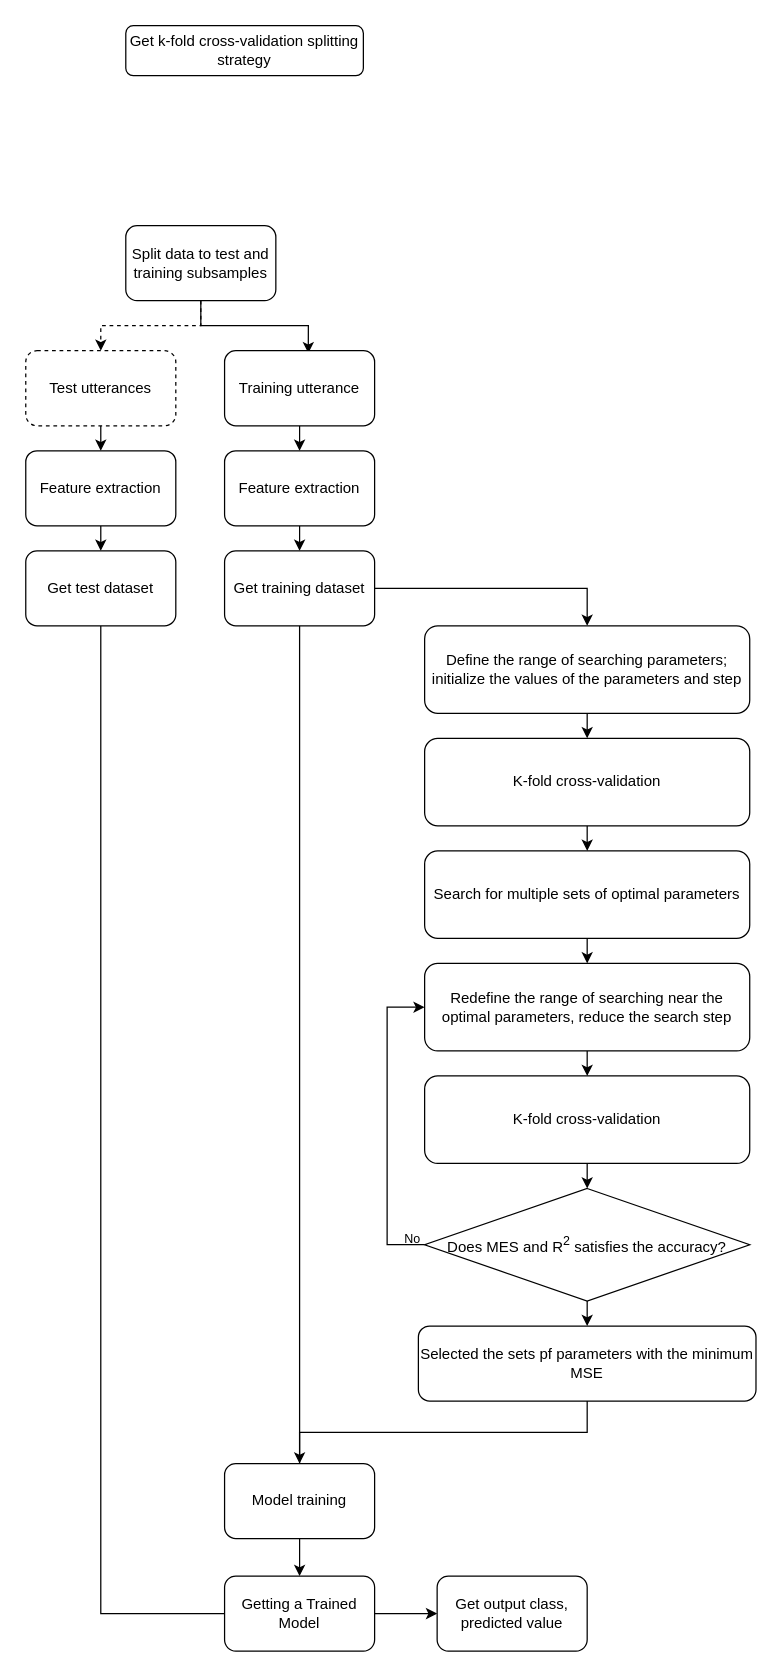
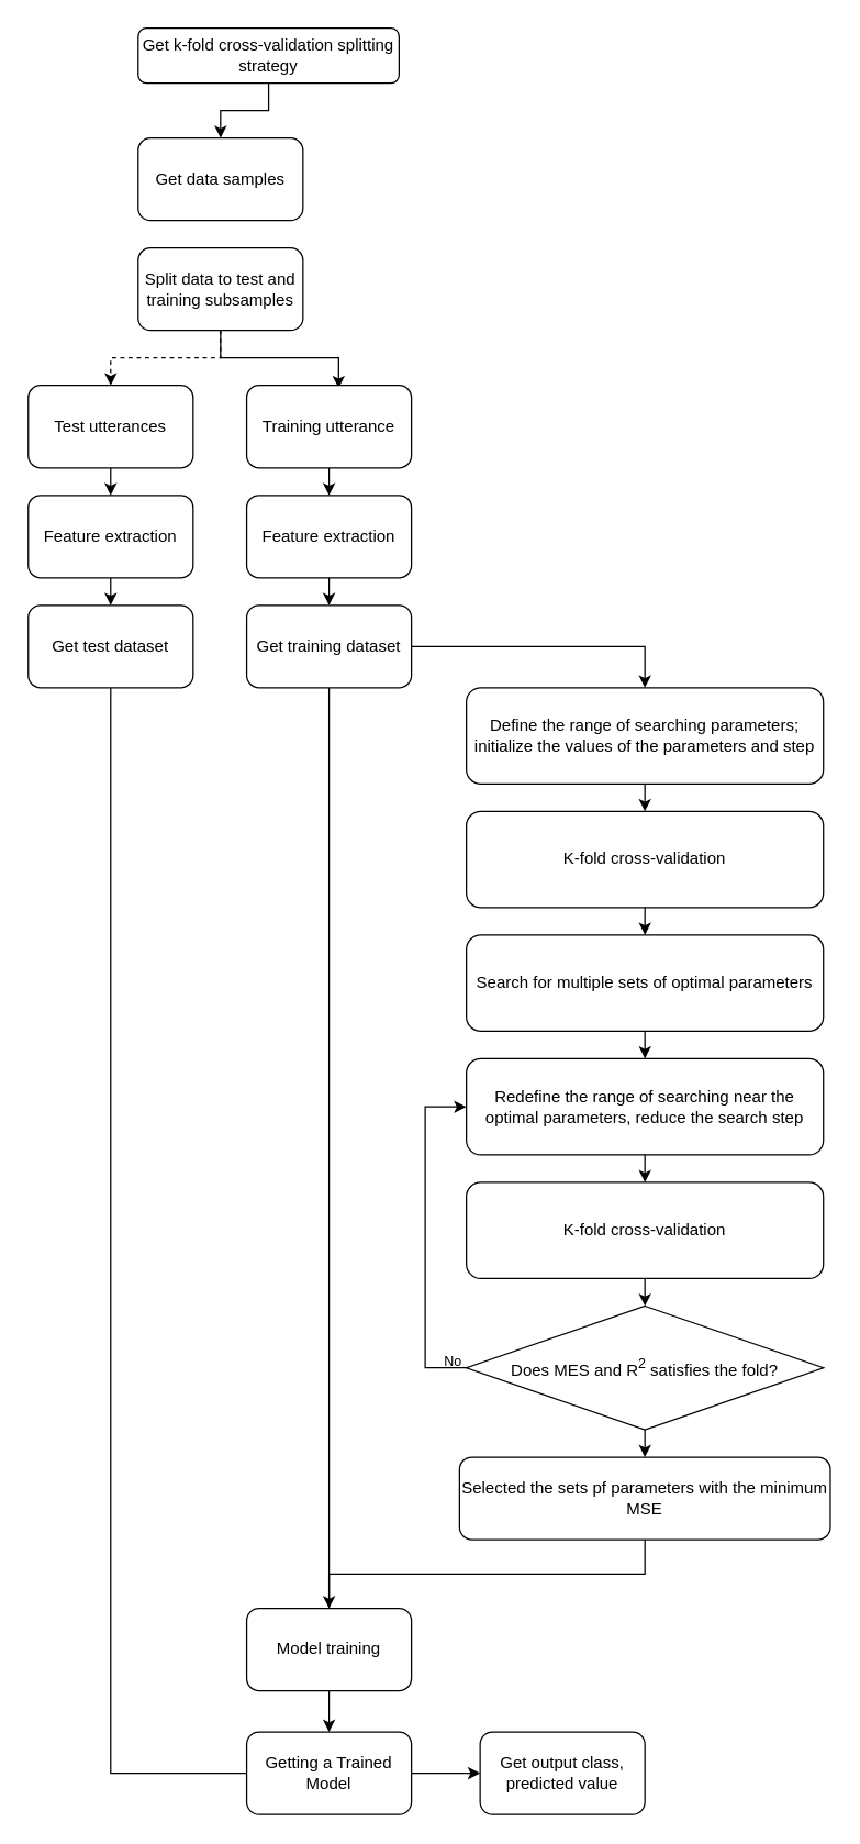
  <mxCell id="0" />
  <mxCell id="1" parent="0" />
+ <mxCell id="2" style="edgeStyle=orthogonalEdgeStyle;rounded=0;orthogonalLoop=1;jettySize=auto;html=1;exitX=0.5;exitY=1;exitDx=0;exitDy=0;entryX=0.5;entryY=0;entryDx=0;entryDy=0;" parent="1" source="3" target="4" edge="1"><mxGeometry relative="1" as="geometry" /></mxCell>
  <mxCell id="3" value="Get k-fold cross-validation splitting strategy" style="rounded=1;whiteSpace=wrap;html=1;" parent="1" vertex="1"><mxGeometry x="100" y="20" width="190" height="40" as="geometry" /></mxCell>
+ <mxCell id="4" value="Get data samples" style="rounded=1;whiteSpace=wrap;html=1;" parent="1" vertex="1"><mxGeometry x="100" y="100" width="120" height="60" as="geometry" /></mxCell>
  <mxCell id="5" style="edgeStyle=orthogonalEdgeStyle;rounded=0;orthogonalLoop=1;jettySize=auto;html=1;exitX=0.5;exitY=1;exitDx=0;exitDy=0;entryX=0.5;entryY=0;entryDx=0;entryDy=0;dashed=1;" parent="1" source="7" target="9" edge="1"><mxGeometry relative="1" as="geometry" /></mxCell>
  <mxCell id="6" style="edgeStyle=orthogonalEdgeStyle;rounded=0;orthogonalLoop=1;jettySize=auto;html=1;exitX=0.5;exitY=1;exitDx=0;exitDy=0;entryX=0.558;entryY=0.033;entryDx=0;entryDy=0;entryPerimeter=0;" parent="1" source="7" target="11" edge="1"><mxGeometry relative="1" as="geometry" /></mxCell>
  <mxCell id="7" value="Split data to test and training subsamples" style="rounded=1;whiteSpace=wrap;html=1;" parent="1" vertex="1"><mxGeometry x="100" y="180" width="120" height="60" as="geometry" /></mxCell>
  <mxCell id="8" style="edgeStyle=orthogonalEdgeStyle;rounded=0;orthogonalLoop=1;jettySize=auto;html=1;exitX=0.5;exitY=1;exitDx=0;exitDy=0;entryX=0.5;entryY=0;entryDx=0;entryDy=0;" parent="1" source="9" target="13" edge="1"><mxGeometry relative="1" as="geometry" /></mxCell>
- <mxCell id="9" value="Test utterances" style="rounded=1;whiteSpace=wrap;html=1;dashed=1;" parent="1" vertex="1"><mxGeometry x="20" y="280" width="120" height="60" as="geometry" /></mxCell>
+ <mxCell id="9" value="Test utterances" style="rounded=1;whiteSpace=wrap;html=1;" parent="1" vertex="1"><mxGeometry x="20" y="280" width="120" height="60" as="geometry" /></mxCell>
  <mxCell id="10" style="edgeStyle=orthogonalEdgeStyle;rounded=0;orthogonalLoop=1;jettySize=auto;html=1;exitX=0.5;exitY=1;exitDx=0;exitDy=0;entryX=0.5;entryY=0;entryDx=0;entryDy=0;" parent="1" source="11" target="15" edge="1"><mxGeometry relative="1" as="geometry" /></mxCell>
  <mxCell id="11" value="Training utterance" style="rounded=1;whiteSpace=wrap;html=1;" parent="1" vertex="1"><mxGeometry x="179" y="280" width="120" height="60" as="geometry" /></mxCell>
  <mxCell id="12" style="edgeStyle=orthogonalEdgeStyle;rounded=0;orthogonalLoop=1;jettySize=auto;html=1;exitX=0.5;exitY=1;exitDx=0;exitDy=0;entryX=0.5;entryY=0;entryDx=0;entryDy=0;fontSize=12;" parent="1" source="13" target="40" edge="1"><mxGeometry relative="1" as="geometry" /></mxCell>
  <mxCell id="13" value="Feature extraction" style="rounded=1;whiteSpace=wrap;html=1;" parent="1" vertex="1"><mxGeometry x="20" y="360" width="120" height="60" as="geometry" /></mxCell>
  <mxCell id="14" style="edgeStyle=orthogonalEdgeStyle;rounded=0;orthogonalLoop=1;jettySize=auto;html=1;exitX=0.5;exitY=1;exitDx=0;exitDy=0;entryX=0.5;entryY=0;entryDx=0;entryDy=0;" parent="1" source="15" target="18" edge="1"><mxGeometry relative="1" as="geometry" /></mxCell>
  <mxCell id="15" value="Feature extraction" style="rounded=1;whiteSpace=wrap;html=1;" parent="1" vertex="1"><mxGeometry x="179" y="360" width="120" height="60" as="geometry" /></mxCell>
  <mxCell id="16" style="edgeStyle=orthogonalEdgeStyle;rounded=0;orthogonalLoop=1;jettySize=auto;html=1;exitX=1;exitY=0.5;exitDx=0;exitDy=0;entryX=0.5;entryY=0;entryDx=0;entryDy=0;" parent="1" source="18" target="20" edge="1"><mxGeometry relative="1" as="geometry" /></mxCell>
  <mxCell id="17" style="edgeStyle=orthogonalEdgeStyle;rounded=0;orthogonalLoop=1;jettySize=auto;html=1;exitX=0.5;exitY=1;exitDx=0;exitDy=0;entryX=0.5;entryY=0;entryDx=0;entryDy=0;fontSize=12;endArrow=none;" parent="1" source="18" target="36" edge="1"><mxGeometry relative="1" as="geometry" /></mxCell>
  <mxCell id="18" value="Get training dataset" style="rounded=1;whiteSpace=wrap;html=1;" parent="1" vertex="1"><mxGeometry x="179" y="440" width="120" height="60" as="geometry" /></mxCell>
  <mxCell id="19" style="edgeStyle=orthogonalEdgeStyle;rounded=0;orthogonalLoop=1;jettySize=auto;html=1;exitX=0.5;exitY=1;exitDx=0;exitDy=0;entryX=0.5;entryY=0;entryDx=0;entryDy=0;" parent="1" source="20" target="22" edge="1"><mxGeometry relative="1" as="geometry" /></mxCell>
  <mxCell id="20" value="Define the range of searching parameters; initialize the values of the parameters and step" style="rounded=1;whiteSpace=wrap;html=1;" parent="1" vertex="1"><mxGeometry x="339" y="500" width="260" height="70" as="geometry" /></mxCell>
  <mxCell id="21" style="edgeStyle=orthogonalEdgeStyle;rounded=0;orthogonalLoop=1;jettySize=auto;html=1;exitX=0.5;exitY=1;exitDx=0;exitDy=0;entryX=0.5;entryY=0;entryDx=0;entryDy=0;" parent="1" source="22" target="24" edge="1"><mxGeometry relative="1" as="geometry" /></mxCell>
  <mxCell id="22" value="K-fold cross-validation" style="rounded=1;whiteSpace=wrap;html=1;" parent="1" vertex="1"><mxGeometry x="339" y="590" width="260" height="70" as="geometry" /></mxCell>
  <mxCell id="23" style="edgeStyle=orthogonalEdgeStyle;rounded=0;orthogonalLoop=1;jettySize=auto;html=1;exitX=0.5;exitY=1;exitDx=0;exitDy=0;entryX=0.5;entryY=0;entryDx=0;entryDy=0;" parent="1" source="24" target="26" edge="1"><mxGeometry relative="1" as="geometry" /></mxCell>
  <mxCell id="24" value="Search for multiple sets of optimal parameters" style="rounded=1;whiteSpace=wrap;html=1;" parent="1" vertex="1"><mxGeometry x="339" y="680" width="260" height="70" as="geometry" /></mxCell>
  <mxCell id="25" style="edgeStyle=orthogonalEdgeStyle;rounded=0;orthogonalLoop=1;jettySize=auto;html=1;exitX=0.5;exitY=1;exitDx=0;exitDy=0;entryX=0.5;entryY=0;entryDx=0;entryDy=0;" parent="1" source="26" target="28" edge="1"><mxGeometry relative="1" as="geometry" /></mxCell>
  <mxCell id="26" value="Redefine the range of searching near the optimal parameters, reduce the search step" style="rounded=1;whiteSpace=wrap;html=1;" parent="1" vertex="1"><mxGeometry x="339" y="770" width="260" height="70" as="geometry" /></mxCell>
  <mxCell id="27" style="edgeStyle=orthogonalEdgeStyle;rounded=0;orthogonalLoop=1;jettySize=auto;html=1;exitX=0.5;exitY=1;exitDx=0;exitDy=0;entryX=0.5;entryY=0;entryDx=0;entryDy=0;fontSize=10;" parent="1" source="28" target="31" edge="1"><mxGeometry relative="1" as="geometry" /></mxCell>
  <mxCell id="28" value="K-fold cross-validation" style="rounded=1;whiteSpace=wrap;html=1;" parent="1" vertex="1"><mxGeometry x="339" y="860" width="260" height="70" as="geometry" /></mxCell>
  <mxCell id="29" style="edgeStyle=orthogonalEdgeStyle;rounded=0;orthogonalLoop=1;jettySize=auto;html=1;exitX=0;exitY=0.5;exitDx=0;exitDy=0;entryX=0;entryY=0.5;entryDx=0;entryDy=0;fontSize=10;" parent="1" source="31" target="26" edge="1"><mxGeometry relative="1" as="geometry"><Array as="points"><mxPoint x="309" y="995" /><mxPoint x="309" y="805" /></Array></mxGeometry></mxCell>
  <mxCell id="30" style="edgeStyle=orthogonalEdgeStyle;rounded=0;orthogonalLoop=1;jettySize=auto;html=1;exitX=0.5;exitY=1;exitDx=0;exitDy=0;entryX=0.5;entryY=0;entryDx=0;entryDy=0;fontSize=12;" parent="1" source="31" target="34" edge="1"><mxGeometry relative="1" as="geometry" /></mxCell>
- <mxCell id="31" value="Does MES and R&lt;sup&gt;2&lt;/sup&gt; satisfies the accuracy?&lt;sup&gt;&lt;br style=&quot;&quot;&gt;&lt;/sup&gt;" style="rhombus;whiteSpace=wrap;html=1;align=center;" parent="1" vertex="1"><mxGeometry x="339" y="950" width="260" height="90" as="geometry" /></mxCell>
+ <mxCell id="31" value="Does MES and R&lt;sup&gt;2&lt;/sup&gt; satisfies the fold?&lt;sup&gt;&lt;br style=&quot;&quot;&gt;&lt;/sup&gt;" style="rhombus;whiteSpace=wrap;html=1;align=center;" parent="1" vertex="1"><mxGeometry x="339" y="950" width="260" height="90" as="geometry" /></mxCell>
  <mxCell id="32" value="No" style="text;html=1;align=center;verticalAlign=middle;resizable=0;points=[];autosize=1;strokeColor=none;fillColor=none;fontSize=10;" parent="1" vertex="1"><mxGeometry x="309" y="975" width="40" height="30" as="geometry" /></mxCell>
  <mxCell id="33" style="edgeStyle=orthogonalEdgeStyle;rounded=0;orthogonalLoop=1;jettySize=auto;html=1;exitX=0.5;exitY=1;exitDx=0;exitDy=0;entryX=0.5;entryY=0;entryDx=0;entryDy=0;fontSize=12;" parent="1" source="34" target="36" edge="1"><mxGeometry relative="1" as="geometry" /></mxCell>
  <mxCell id="34" value="&lt;font style=&quot;font-size: 12px;&quot;&gt;Selected the sets pf parameters with the minimum MSE&lt;/font&gt;" style="rounded=1;whiteSpace=wrap;html=1;fontSize=10;" parent="1" vertex="1"><mxGeometry x="334" y="1060" width="270" height="60" as="geometry" /></mxCell>
  <mxCell id="35" style="edgeStyle=orthogonalEdgeStyle;rounded=0;orthogonalLoop=1;jettySize=auto;html=1;exitX=0.5;exitY=1;exitDx=0;exitDy=0;entryX=0.5;entryY=0;entryDx=0;entryDy=0;fontSize=12;" parent="1" source="36" target="38" edge="1"><mxGeometry relative="1" as="geometry" /></mxCell>
  <mxCell id="36" value="Model training" style="rounded=1;whiteSpace=wrap;html=1;fontSize=12;" parent="1" vertex="1"><mxGeometry x="179" y="1170" width="120" height="60" as="geometry" /></mxCell>
  <mxCell id="37" style="edgeStyle=orthogonalEdgeStyle;rounded=0;orthogonalLoop=1;jettySize=auto;html=1;exitX=1;exitY=0.5;exitDx=0;exitDy=0;entryX=0;entryY=0.5;entryDx=0;entryDy=0;fontSize=12;" parent="1" source="38" target="41" edge="1"><mxGeometry relative="1" as="geometry" /></mxCell>
  <mxCell id="38" value="Getting a Trained Model" style="rounded=1;whiteSpace=wrap;html=1;fontSize=12;" parent="1" vertex="1"><mxGeometry x="179" y="1260" width="120" height="60" as="geometry" /></mxCell>
  <mxCell id="39" style="edgeStyle=orthogonalEdgeStyle;rounded=0;orthogonalLoop=1;jettySize=auto;html=1;exitX=0.5;exitY=1;exitDx=0;exitDy=0;entryX=0;entryY=0.5;entryDx=0;entryDy=0;fontSize=12;endArrow=none;" parent="1" source="40" target="38" edge="1"><mxGeometry relative="1" as="geometry" /></mxCell>
  <mxCell id="40" value="Get test dataset" style="rounded=1;whiteSpace=wrap;html=1;fontSize=12;" parent="1" vertex="1"><mxGeometry x="20" y="440" width="120" height="60" as="geometry" /></mxCell>
  <mxCell id="41" value="Get output class, predicted value" style="rounded=1;whiteSpace=wrap;html=1;fontSize=12;" parent="1" vertex="1"><mxGeometry x="349" y="1260" width="120" height="60" as="geometry" /></mxCell>
